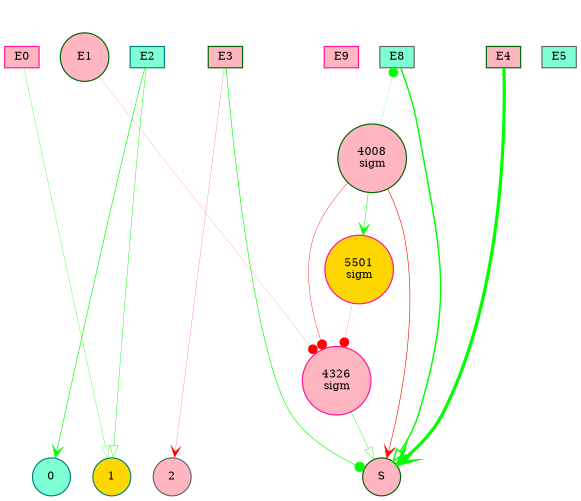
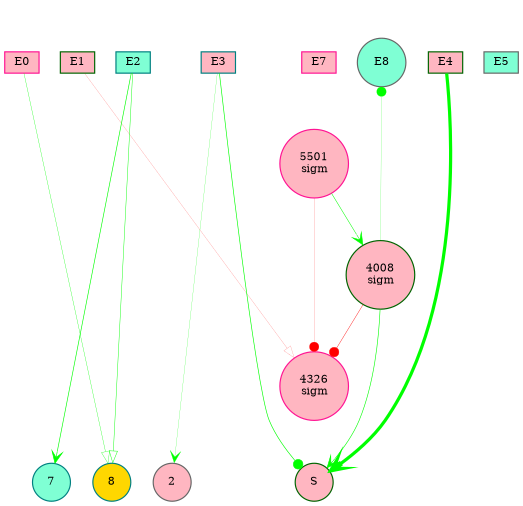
  digraph {
    node [color=deeppink fillcolor=lightpink fontsize=9 shape=box style=filled]
    edge [style=solid color=green]
    E0 [height=0.2 width=0.2]
-   E1 [color=darkgreen height=0.2 shape=circle width=0.2]
+   E1 [color=darkgreen height=0.2 width=0.2]
    E2 [color=teal fillcolor=aquamarine height=0.2 width=0.2]
-   E3 [color=darkgreen height=0.2 width=0.2]
+   E3 [color=teal height=0.2 width=0.2]
    E4 [color=darkgreen height=0.2 width=0.2]
    E5 [color=gray40 fillcolor=aquamarine height=0.2 width=0.2]
-   E7 [height=0.2 width=0.2 label=E9]
-   E8 [color=gray40 fillcolor=aquamarine height=0.2 width=0.2]
-   0 [color=teal fillcolor=aquamarine height=0.2 shape=circle width=0.2]
-   1 [color=teal fillcolor=gold height=0.2 shape=circle width=0.2]
+   E7 [height=0.2 width=0.2]
+   E8 [color=gray40 fillcolor=aquamarine height=0.2 shape=circle width=0.2]
+   0 [color=teal fillcolor=aquamarine height=0.2 shape=circle width=0.2 label=7]
+   1 [color=teal fillcolor=gold height=0.2 shape=circle width=0.2 label=8]
    2 [color=gray40 height=0.2 shape=circle width=0.2]
    S [color=darkgreen height=0.2 shape=circle width=0.2]
    n13 [height=0.2 label="4326\nsigm" shape=circle width=0.2]
    n14 [color=darkgreen height=0.2 label="4008\nsigm" shape=circle width=0.2]
-   n15 [fillcolor=gold height=0.2 label="5501\nsigm" shape=circle width=0.2]
+   n15 [height=0.2 label="5501\nsigm" shape=circle width=0.2]
    subgraph sub_1 {
      rank=source
      E0
      E1
      E2
      E3
      E4
      E5
      E7
      E8
    }
    subgraph sub_2 {
      rank=sink
      0
      1
      2
      S
    }
    E0 -> E1 [style=invis color=""]
    E0 -> 1 [arrowhead=onormal penwidth=0.26369760043085916]
    E1 -> E2 [style=invis color=""]
-   E1 -> n13 [arrowhead=dot color=red penwidth=0.11153791506361549]
+   E1 -> n13 [arrowhead=onormal color=red penwidth=0.11153791506361549]
    E2 -> E3 [style=invis color=""]
    E2 -> 0 [arrowhead=vee penwidth=0.5411719115769836]
    E2 -> 1 [arrowhead=onormal penwidth=0.3717074330611354]
    E3 -> E4 [style=invis color=""]
-   E3 -> 2 [arrowhead=vee color=red penwidth=0.16824669279501647]
+   E3 -> 2 [arrowhead=vee penwidth=0.16824669279501647]
    E3 -> S [arrowhead=dot penwidth=0.541046742276097]
    E4 -> E5 [style=invis color=""]
    E4 -> S [arrowhead=vee penwidth=2.716376955677354]
    E7 -> E8 [style=invis color=""]
-   E8 -> S [arrowhead=onormal penwidth=1.227087639449242]
    0 -> 1 [style=invis color=""]
    1 -> 2 [style=invis color=""]
    2 -> S [style=invis color=""]
-   n13 -> S [arrowhead=onormal penwidth=0.3444094011018991]
    n14 -> E8 [arrowhead=dot penwidth=0.15036913947522623]
-   n14 -> S [arrowhead=vee color=red penwidth=0.503738103874597]
+   n14 -> S [arrowhead=vee penwidth=0.503738103874597]
    n14 -> n13 [arrowhead=dot color=red penwidth=0.3281680500362991]
-   n14 -> n15 [arrowhead=vee penwidth=0.42822094861678206]
+   n15 -> n14 [arrowhead=vee penwidth=0.42822094861678206]
    n15 -> n13 [arrowhead=dot color=red penwidth=0.12776535149239282]
  }
